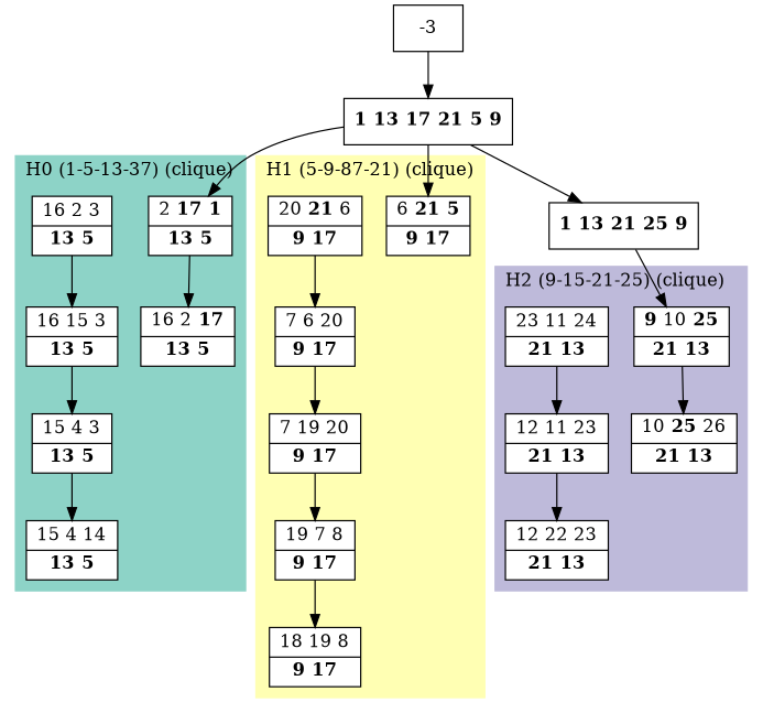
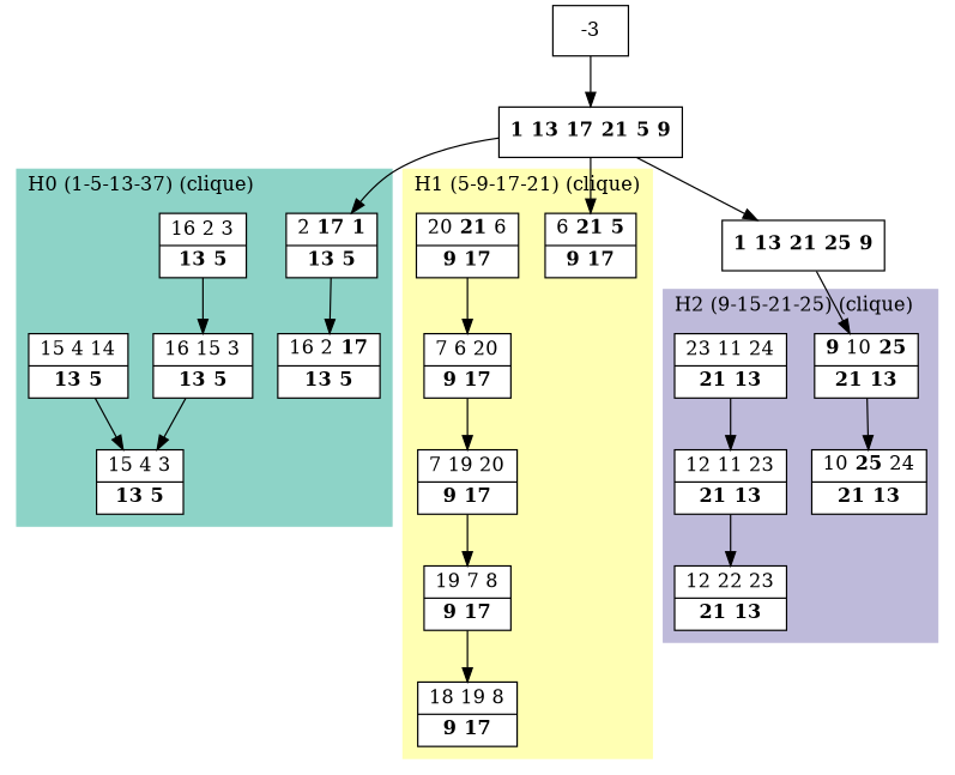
  digraph {
    node [fillcolor=white shape=record style=filled]
    n1 [label=<{ 2 <b>17</b> <b>1</b>|  <b>13</b> <b>5</b>}>]
    n2 [label=<{ 16 2 <b>17</b>|  <b>13</b> <b>5</b>}>]
    n3 [label=<{ 16 2 3|  <b>13</b> <b>5</b>}>]
    n4 [label=<{ 16 15 3|  <b>13</b> <b>5</b>}>]
    n5 [label=<{ 15 4 3|  <b>13</b> <b>5</b>}>]
    n6 [label=<{ 15 4 14|  <b>13</b> <b>5</b>}>]
    n7 [label=<{ 6 <b>21</b> <b>5</b>|  <b>9</b> <b>17</b>}>]
    n8 [label=<{ 20 <b>21</b> 6|  <b>9</b> <b>17</b>}>]
    n9 [label=<{ 7 6 20|  <b>9</b> <b>17</b>}>]
    n10 [label=<{ 7 19 20|  <b>9</b> <b>17</b>}>]
    n11 [label=<{ 19 7 8|  <b>9</b> <b>17</b>}>]
    n12 [label=<{ 18 19 8|  <b>9</b> <b>17</b>}>]
    n13 [label=<{ <b>9</b> 10 <b>25</b>|  <b>21</b> <b>13</b>}>]
-   n14 [label=<{ 10 <b>25</b> 26|  <b>21</b> <b>13</b>}>]
+   n14 [label=<{ 10 <b>25</b> 24|  <b>21</b> <b>13</b>}>]
    n15 [label=<{ 23 11 24|  <b>21</b> <b>13</b>}>]
    n16 [label=<{ 12 11 23|  <b>21</b> <b>13</b>}>]
    n17 [label=<{ 12 22 23|  <b>21</b> <b>13</b>}>]
    n18 [label=<{ <b>1</b> <b>13</b> <b>17</b> <b>21</b> <b>5</b> <b>9</b>}> fillcolor="" style=""]
    n19 [label=<{ <b>1</b> <b>13</b> <b>21</b> <b>25</b> <b>9</b>}> fillcolor="" style=""]
    n20 [label=-3 shape=box fillcolor="" style=""]
    subgraph cluster_1 {
      color="#8DD3C7"
      label="H0 (1-5-13-37) (clique)"
      labeljust=l
      style=filled
      n1
      n2
      n3
      n4
      n5
      n6
    }
    subgraph cluster_2 {
      color="#FFFFB3"
-     label="H1 (5-9-87-21) (clique)"
+     label="H1 (5-9-17-21) (clique)"
      labeljust=l
      style=filled
      n7
      n8
      n9
      n10
      n11
      n12
    }
    subgraph cluster_3 {
      color="#BEBADA"
      label="H2 (9-15-21-25) (clique)"
      labeljust=l
      style=filled
      n13
      n14
      n15
      n16
      n17
    }
    n1 -> n2
    n3 -> n4
    n4 -> n5
-   n5 -> n6
+   n6 -> n5
    n8 -> n9
    n9 -> n10
    n10 -> n11
    n11 -> n12
    n13 -> n14
    n15 -> n16
    n16 -> n17
    n18 -> n1
    n18 -> n7
    n18 -> n19
    n19 -> n13
    n20 -> n18
  }
